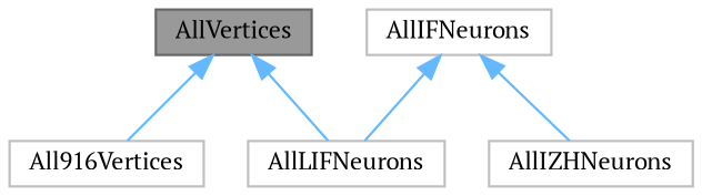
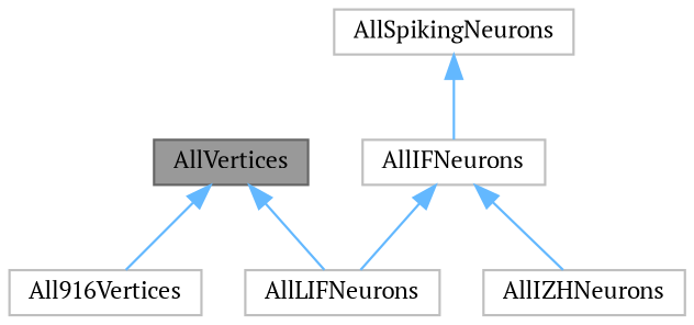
  digraph {
    fontname="PT Serif"
    node [color=grey75 fillcolor=white fontname="PT Serif" fontsize=10 shape=box style=filled]
    edge [color=steelblue1 dir=back fontname="PT Serif" fontsize=10 labelfontname=Helvetica labelfontsize=10 style=solid]
    n1 [color=gray40 fillcolor=grey60 fontcolor=black height=0.2 label=AllVertices width=0.4]
    n2 [height=0.2 label=All916Vertices width=0.4]
    n3 [height=0.2 label=AllLIFNeurons width=0.4]
+   n4 [height=0.2 label=AllSpikingNeurons width=0.4]
    n5 [height=0.2 label=AllIFNeurons width=0.4]
    n6 [height=0.2 label=AllIZHNeurons width=0.4]
    n1 -> n2
    n1 -> n3
+   n4 -> n5
    n5 -> n3
    n5 -> n6
  }
